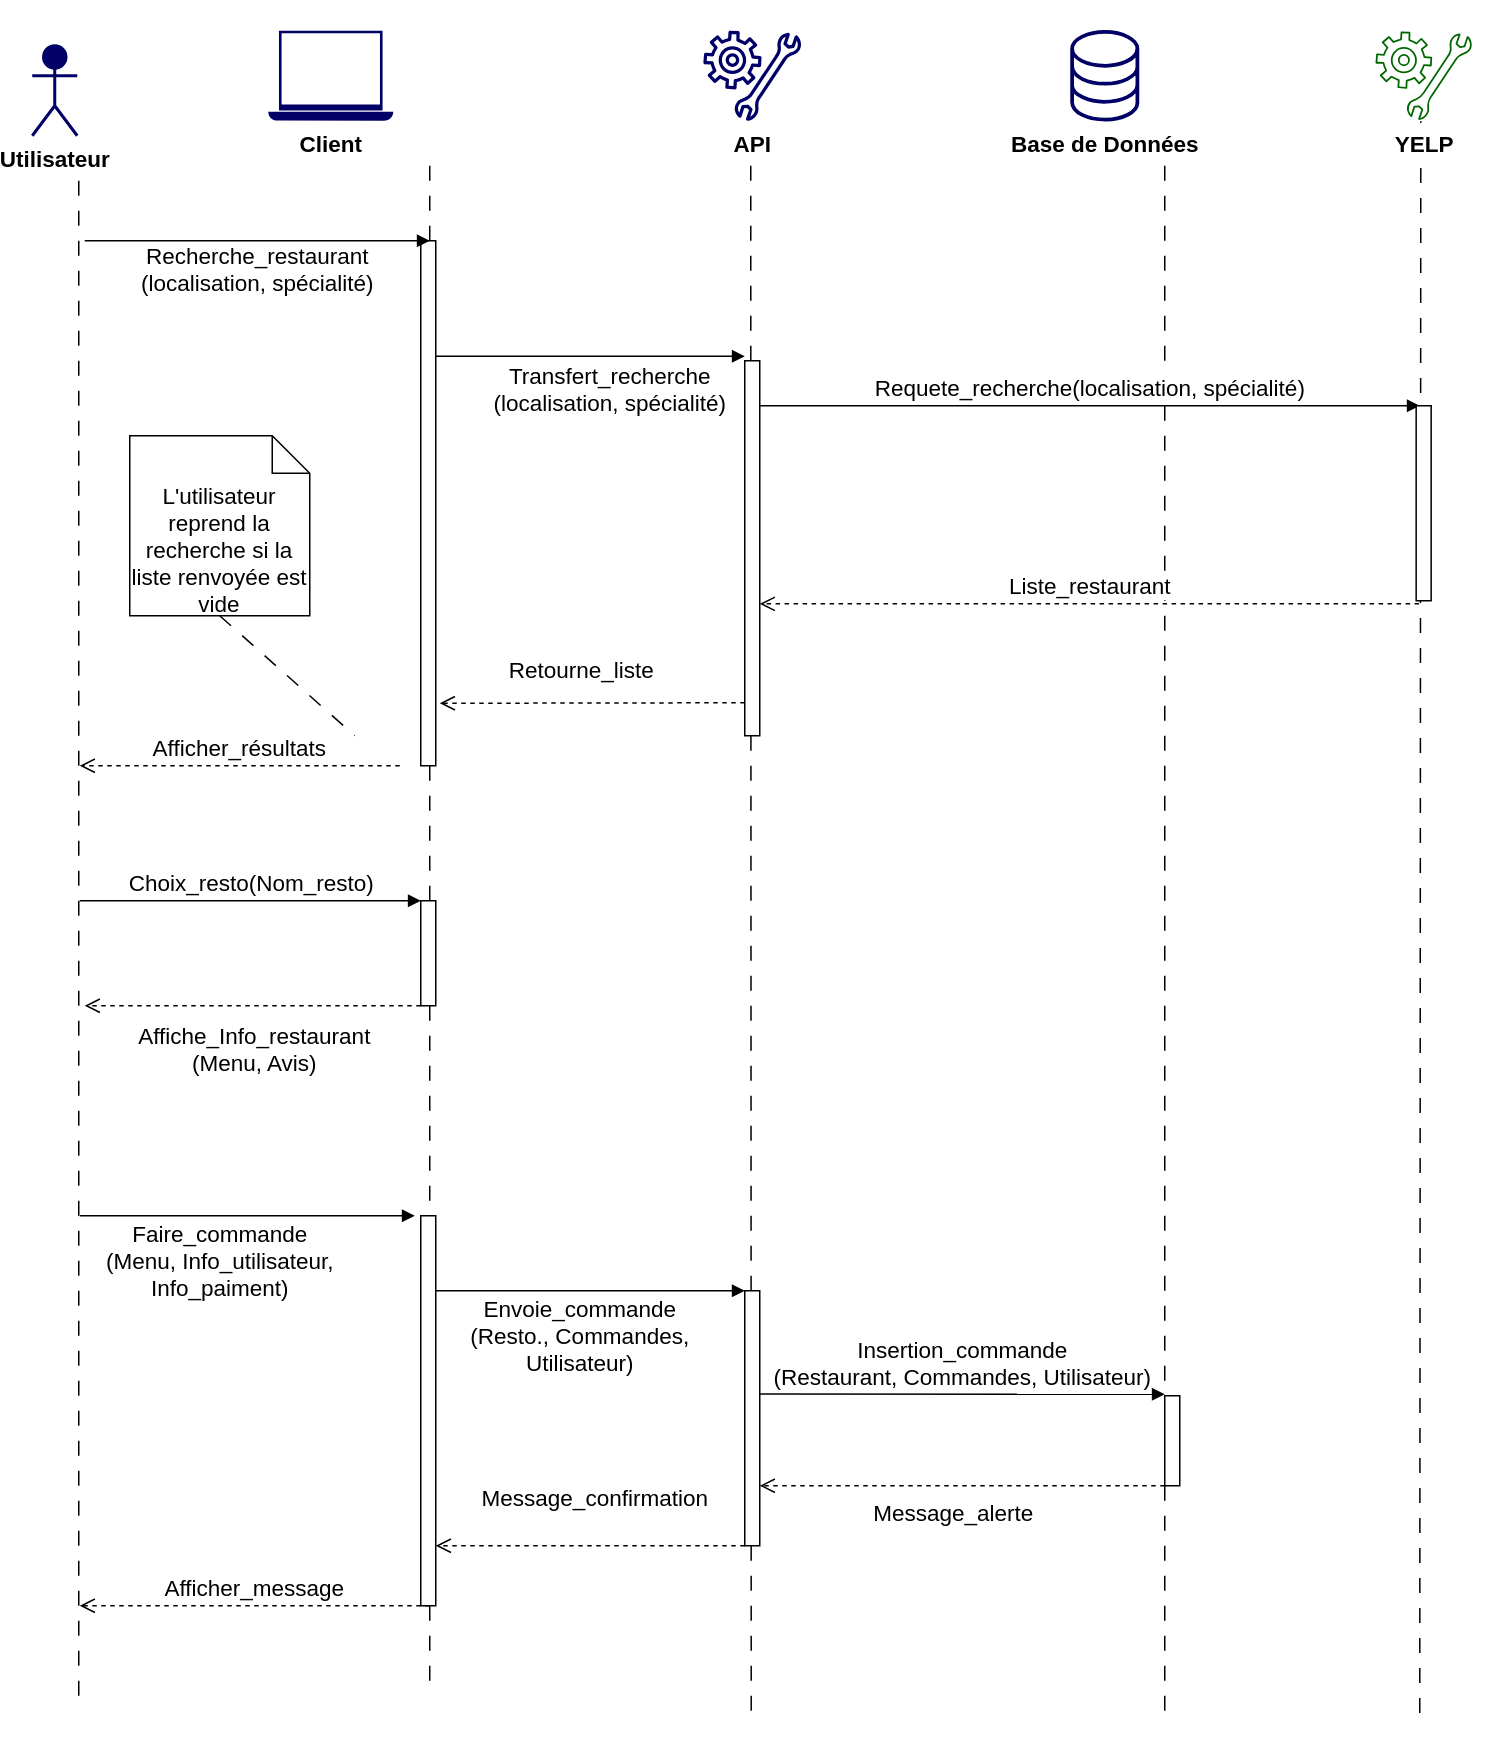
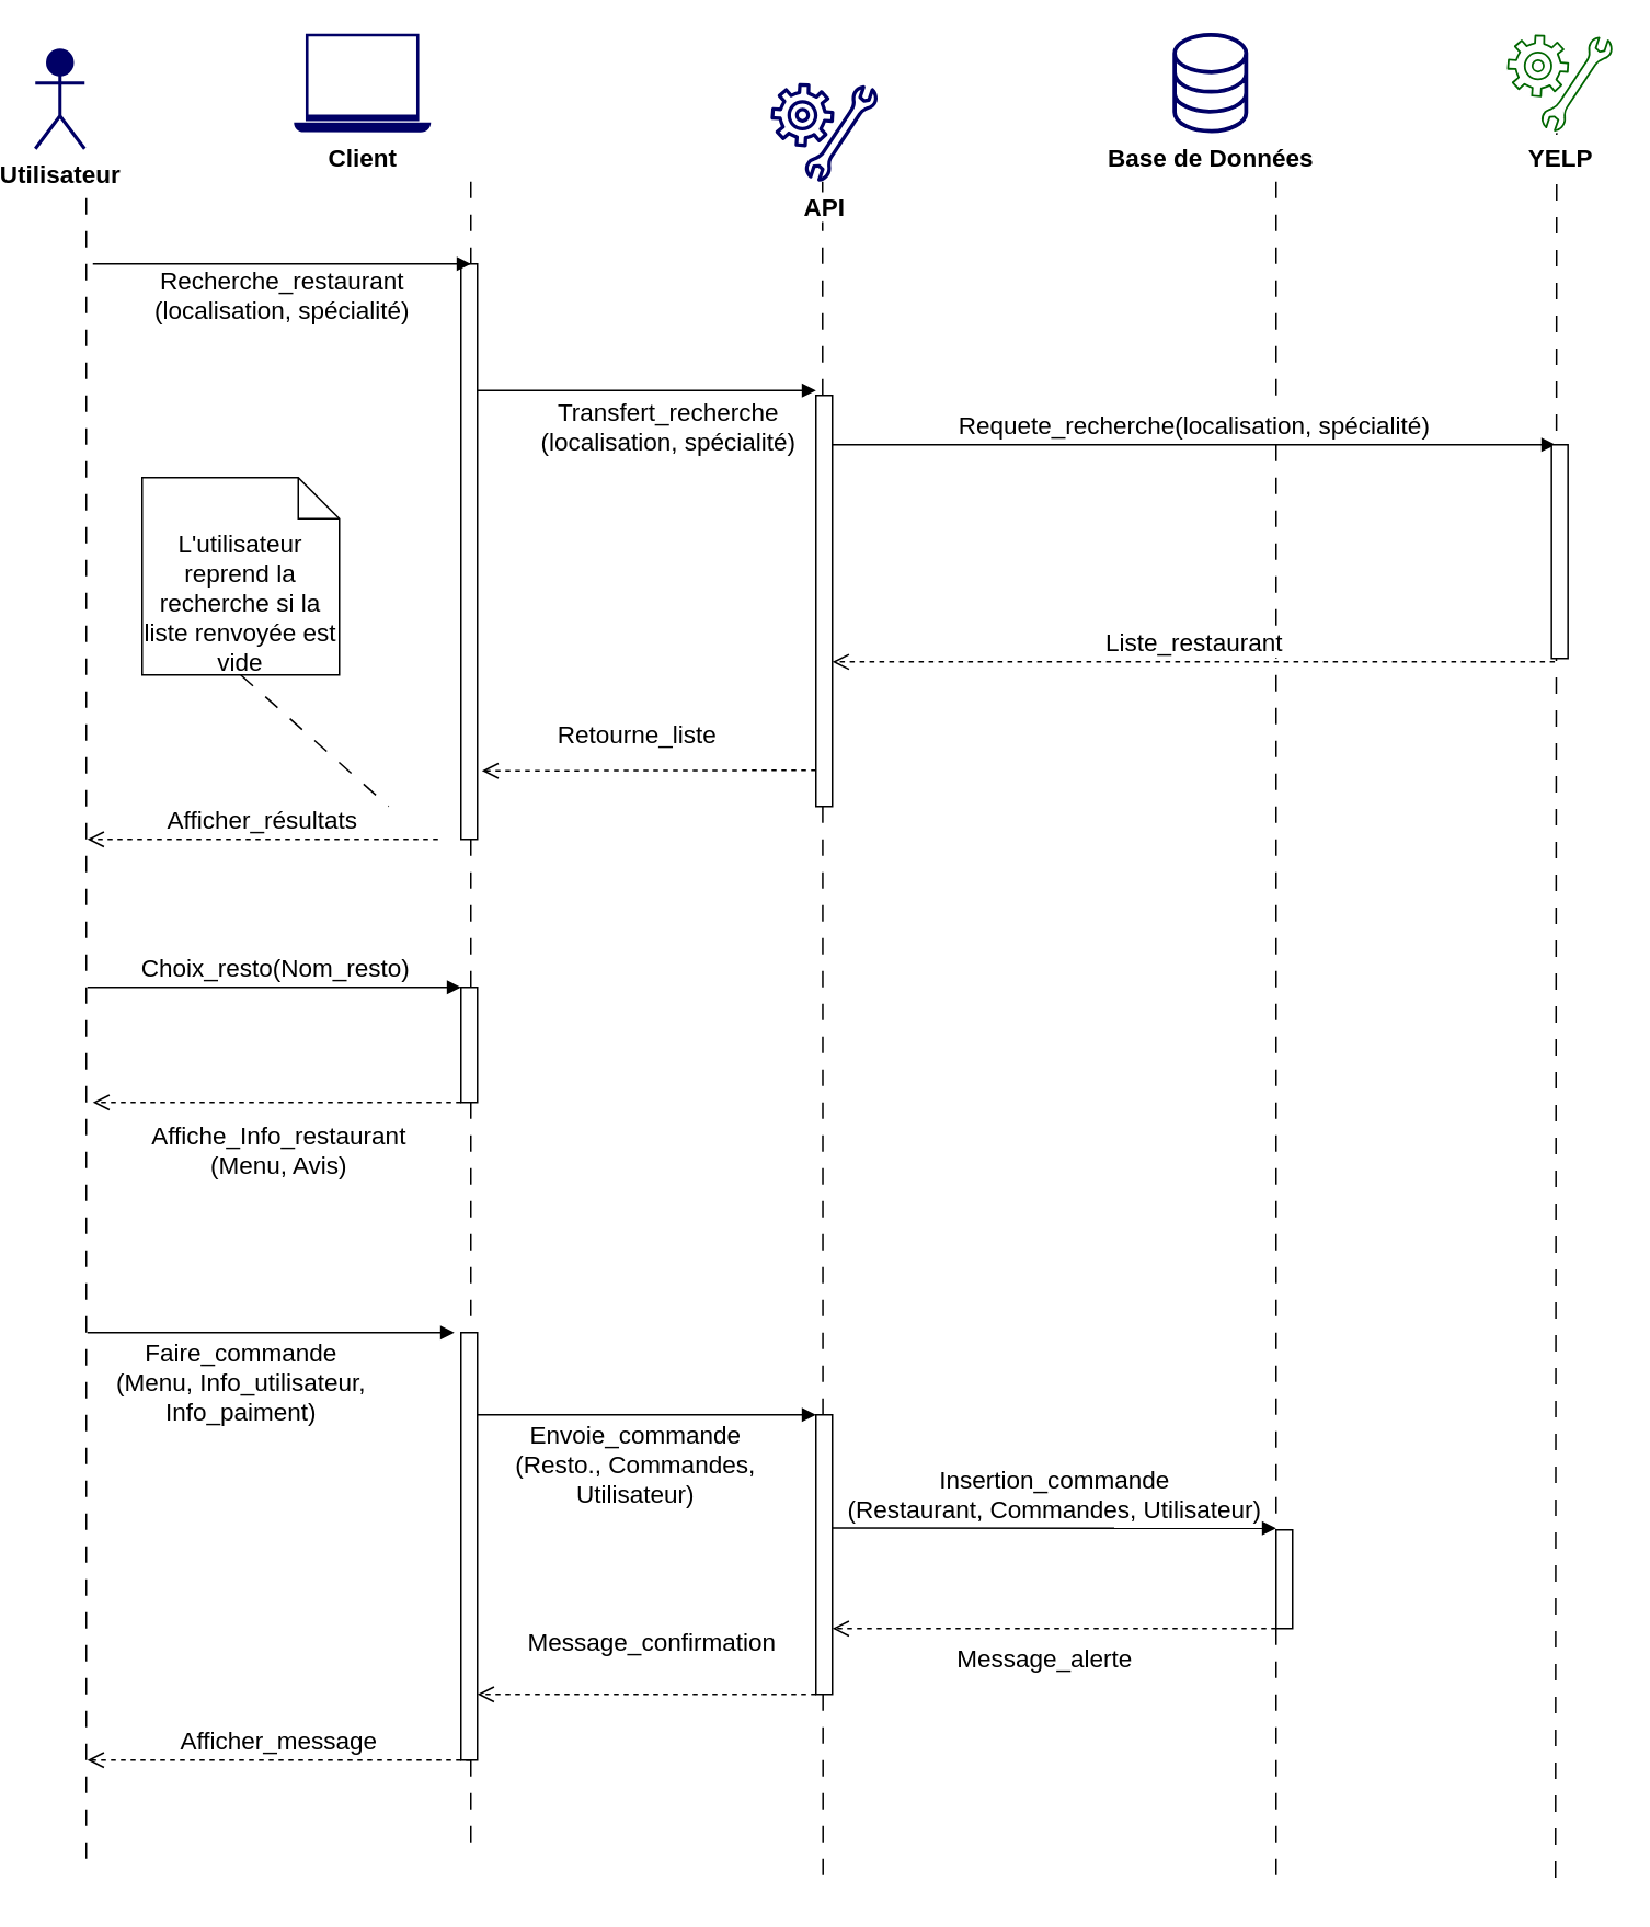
  <mxCell id="0" />
  <mxCell id="1" parent="0" />
  <mxCell id="2" value="" style="endArrow=none;startArrow=none;endFill=0;startFill=0;endSize=8;html=1;verticalAlign=bottom;dashed=1;labelBackgroundColor=none;dashPattern=10 10;fontSize=15;" parent="1" edge="1"><mxGeometry width="160" relative="1" as="geometry"><mxPoint x="51" y="120" as="sourcePoint" /><mxPoint x="51" y="1140" as="targetPoint" /></mxGeometry></mxCell>
  <mxCell id="3" value="" style="endArrow=none;startArrow=none;endFill=0;startFill=0;endSize=8;html=1;verticalAlign=bottom;dashed=1;labelBackgroundColor=none;dashPattern=10 10;fontSize=15;" parent="1" edge="1"><mxGeometry width="160" relative="1" as="geometry"><mxPoint x="285" y="110" as="sourcePoint" /><mxPoint x="285" y="1130" as="targetPoint" /></mxGeometry></mxCell>
  <mxCell id="4" value="&lt;span style=&quot;background-color: rgb(255, 255, 255); font-size: 15px;&quot;&gt;Utilisateur&lt;/span&gt;" style="shape=umlActor;verticalLabelPosition=bottom;verticalAlign=top;html=1;fontColor=#000000;strokeColor=#000066;fillColor=#000066;strokeWidth=2;fontSize=15;fontStyle=1" parent="1" vertex="1"><mxGeometry x="20" y="30" width="30" height="60" as="geometry" /></mxCell>
  <mxCell id="5" value="" style="endArrow=none;startArrow=none;endFill=0;startFill=0;endSize=8;html=1;verticalAlign=bottom;dashed=1;labelBackgroundColor=none;dashPattern=10 10;fontSize=15;" parent="1" edge="1"><mxGeometry width="160" relative="1" as="geometry"><mxPoint x="499" y="110" as="sourcePoint" /><mxPoint x="499.31" y="1140.98" as="targetPoint" /></mxGeometry></mxCell>
  <mxCell id="6" value="" style="endArrow=none;startArrow=none;endFill=0;startFill=0;endSize=8;html=1;verticalAlign=bottom;dashed=1;labelBackgroundColor=none;dashPattern=10 10;fontSize=15;" parent="1" edge="1"><mxGeometry width="160" relative="1" as="geometry"><mxPoint x="775" y="110" as="sourcePoint" /><mxPoint x="775" y="1140" as="targetPoint" /></mxGeometry></mxCell>
  <mxCell id="7" value="Base de Données" style="pointerEvents=1;shadow=0;dashed=0;html=1;aspect=fixed;labelPosition=center;verticalLabelPosition=bottom;verticalAlign=top;align=center;outlineConnect=0;shape=mxgraph.vvd.storage;fillColor=#000066;strokeColor=#000066;fontSize=15;labelBackgroundColor=#ffffff;fontStyle=1" parent="1" vertex="1"><mxGeometry x="712.5" y="20" width="45" height="60" as="geometry" /></mxCell>
- <mxCell id="8" value="API" style="pointerEvents=1;shadow=0;dashed=0;html=1;strokeColor=none;aspect=fixed;labelPosition=center;verticalLabelPosition=bottom;verticalAlign=top;align=center;outlineConnect=0;shape=mxgraph.vvd.guest_agent_customization;fillColor=#000066;fontSize=15;labelBackgroundColor=#ffffff;fontStyle=1" parent="1" vertex="1"><mxGeometry x="467.39" y="20" width="65.22" height="60" as="geometry" /></mxCell>
+ <mxCell id="8" value="API" style="pointerEvents=1;shadow=0;dashed=0;html=1;strokeColor=none;aspect=fixed;labelPosition=center;verticalLabelPosition=bottom;verticalAlign=top;align=center;outlineConnect=0;shape=mxgraph.vvd.guest_agent_customization;fillColor=#000066;fontSize=15;labelBackgroundColor=#ffffff;fontStyle=1" parent="1" vertex="1"><mxGeometry x="467.39" y="50" width="65.22" height="60" as="geometry" /></mxCell>
  <mxCell id="9" value="" style="endArrow=none;startArrow=none;endFill=0;startFill=0;endSize=8;html=1;verticalAlign=bottom;dashed=1;labelBackgroundColor=none;dashPattern=10 10;fontSize=15;exitX=0.471;exitY=0.858;exitDx=0;exitDy=0;exitPerimeter=0;" parent="1" edge="1"><mxGeometry width="160" relative="1" as="geometry"><mxPoint x="945.719" y="71.48" as="sourcePoint" /><mxPoint x="945" y="1150" as="targetPoint" /></mxGeometry></mxCell>
  <mxCell id="10" value="YELP" style="pointerEvents=1;shadow=0;dashed=0;html=1;aspect=fixed;labelPosition=center;verticalLabelPosition=bottom;verticalAlign=top;align=center;outlineConnect=0;shape=mxgraph.vvd.guest_agent_customization;fontSize=15;fillColor=#006600;strokeColor=#FFFFFF;labelBackgroundColor=#ffffff;fontStyle=1" parent="1" vertex="1"><mxGeometry x="915" y="20" width="65.22" height="60" as="geometry" /></mxCell>
  <mxCell id="11" value="" style="html=1;points=[];perimeter=orthogonalPerimeter;labelBackgroundColor=#ffffff;fontSize=15;strokeColor=#000000;strokeWidth=1;fillColor=#FFFFFF;" parent="1" vertex="1"><mxGeometry x="279" y="160" width="10" height="350" as="geometry" /></mxCell>
  <mxCell id="12" value="" style="html=1;points=[];perimeter=orthogonalPerimeter;labelBackgroundColor=#ffffff;fontSize=15;strokeColor=#000000;strokeWidth=1;fillColor=#FFFFFF;" parent="1" vertex="1"><mxGeometry x="495" y="240" width="10" height="250" as="geometry" /></mxCell>
  <mxCell id="13" value="Recherche_restaurant&lt;br style=&quot;font-size: 15px;&quot;&gt;(localisation, spécialité)" style="html=1;verticalAlign=bottom;endArrow=block;fontSize=15;" parent="1" edge="1"><mxGeometry y="-40" width="80" relative="1" as="geometry"><mxPoint x="55" y="160" as="sourcePoint" /><mxPoint x="285" y="160" as="targetPoint" /><mxPoint as="offset" /></mxGeometry></mxCell>
  <mxCell id="14" value="Transfert_recherche&lt;br style=&quot;font-size: 15px;&quot;&gt;(localisation, spécialité)" style="html=1;verticalAlign=bottom;endArrow=block;fontSize=15;exitX=0.986;exitY=0.22;exitDx=0;exitDy=0;exitPerimeter=0;" parent="1" edge="1" source="11"><mxGeometry x="0.127" y="-43" width="80" relative="1" as="geometry"><mxPoint x="365" y="170" as="sourcePoint" /><mxPoint x="495" y="237" as="targetPoint" /><mxPoint as="offset" /><Array as="points" /></mxGeometry></mxCell>
  <mxCell id="15" value="Requete_recherche(localisation, spécialité)" style="html=1;verticalAlign=bottom;endArrow=block;fontSize=15;" parent="1" edge="1"><mxGeometry width="80" relative="1" as="geometry"><mxPoint x="505" y="270" as="sourcePoint" /><mxPoint x="945" y="270" as="targetPoint" /></mxGeometry></mxCell>
  <mxCell id="16" value="" style="html=1;points=[];perimeter=orthogonalPerimeter;labelBackgroundColor=#ffffff;fontSize=15;strokeColor=#000000;strokeWidth=1;fillColor=#FFFFFF;" parent="1" vertex="1"><mxGeometry x="942.61" y="270" width="10" height="130" as="geometry" /></mxCell>
  <mxCell id="17" value="Liste_restaurant" style="html=1;verticalAlign=bottom;endArrow=open;dashed=1;endSize=8;fontSize=15;exitX=0.196;exitY=1.016;exitDx=0;exitDy=0;exitPerimeter=0;" parent="1" source="16" target="12" edge="1"><mxGeometry relative="1" as="geometry"><mxPoint x="1235" y="210" as="sourcePoint" /><mxPoint x="1155" y="210" as="targetPoint" /></mxGeometry></mxCell>
  <mxCell id="18" value="Retourne_liste" style="html=1;verticalAlign=bottom;endArrow=open;dashed=1;endSize=8;fontSize=15;entryX=1.271;entryY=0.881;entryDx=0;entryDy=0;entryPerimeter=0;" parent="1" edge="1" target="11"><mxGeometry x="0.071" y="-10" relative="1" as="geometry"><mxPoint x="495" y="468" as="sourcePoint" /><mxPoint x="295" y="470" as="targetPoint" /><Array as="points" /><mxPoint as="offset" /></mxGeometry></mxCell>
  <mxCell id="19" value="Afficher_résultats" style="html=1;verticalAlign=bottom;endArrow=open;dashed=1;endSize=8;fontSize=15;" parent="1" edge="1"><mxGeometry relative="1" as="geometry"><mxPoint x="265" y="510" as="sourcePoint" /><mxPoint x="51.66" y="510" as="targetPoint" /></mxGeometry></mxCell>
  <mxCell id="20" value="Choix_resto(Nom_resto)" style="html=1;verticalAlign=bottom;endArrow=block;fontSize=15;" parent="1" edge="1" target="32"><mxGeometry width="80" relative="1" as="geometry"><mxPoint x="51.66" y="600" as="sourcePoint" /><mxPoint x="284" y="597" as="targetPoint" /></mxGeometry></mxCell>
  <mxCell id="21" value="" style="html=1;points=[];perimeter=orthogonalPerimeter;labelBackgroundColor=#ffffff;fontSize=15;strokeColor=#000000;strokeWidth=1;fillColor=#FFFFFF;" parent="1" vertex="1"><mxGeometry x="279" y="810" width="10" height="260" as="geometry" /></mxCell>
  <mxCell id="22" value="Envoie_commande&lt;br style=&quot;font-size: 15px&quot;&gt;(Resto., Commandes, &lt;br&gt;Utilisateur)" style="html=1;verticalAlign=bottom;endArrow=block;fontSize=15;" parent="1" edge="1"><mxGeometry x="-0.068" y="-60" width="80" relative="1" as="geometry"><mxPoint x="289.01" y="860" as="sourcePoint" /><mxPoint x="495" y="860" as="targetPoint" /><mxPoint as="offset" /></mxGeometry></mxCell>
  <mxCell id="23" value="" style="html=1;points=[];perimeter=orthogonalPerimeter;labelBackgroundColor=#ffffff;fontSize=15;strokeColor=#000000;strokeWidth=1;fillColor=#FFFFFF;" parent="1" vertex="1"><mxGeometry x="495" y="860" width="10" height="170" as="geometry" /></mxCell>
  <mxCell id="24" value="Insertion_commande&lt;br style=&quot;font-size: 15px;&quot;&gt;(Restaurant, Commandes, Utilisateur)" style="html=1;verticalAlign=bottom;endArrow=block;fontSize=15;" parent="1" edge="1"><mxGeometry width="80" relative="1" as="geometry"><mxPoint x="505" y="928.82" as="sourcePoint" /><mxPoint x="775" y="929" as="targetPoint" /></mxGeometry></mxCell>
  <mxCell id="25" value="Faire_commande&lt;br style=&quot;font-size: 15px&quot;&gt;(Menu, Info_utilisateur, &lt;br&gt;Info_paiment)" style="html=1;verticalAlign=bottom;endArrow=block;fontSize=15;" parent="1" edge="1"><mxGeometry x="-0.164" y="-60" width="80" relative="1" as="geometry"><mxPoint x="51.66" y="810" as="sourcePoint" /><mxPoint x="275" y="810" as="targetPoint" /><mxPoint as="offset" /></mxGeometry></mxCell>
  <mxCell id="26" value="" style="html=1;points=[];perimeter=orthogonalPerimeter;labelBackgroundColor=#ffffff;fontSize=15;strokeColor=#000000;strokeWidth=1;fillColor=#FFFFFF;" parent="1" vertex="1"><mxGeometry x="775" y="930" width="10" height="60" as="geometry" /></mxCell>
  <mxCell id="27" value="Message_alerte" style="html=1;verticalAlign=bottom;endArrow=open;dashed=1;endSize=8;fontSize=15;" parent="1" edge="1"><mxGeometry x="0.044" y="30" relative="1" as="geometry"><mxPoint x="775" y="990" as="sourcePoint" /><mxPoint x="505" y="990" as="targetPoint" /><Array as="points" /><mxPoint as="offset" /></mxGeometry></mxCell>
  <mxCell id="28" value="Message_confirmation" style="html=1;verticalAlign=bottom;endArrow=open;dashed=1;endSize=8;fontSize=15;" parent="1" edge="1"><mxGeometry x="-0.029" y="-20" relative="1" as="geometry"><mxPoint x="495" y="1030" as="sourcePoint" /><mxPoint x="289.01" y="1030" as="targetPoint" /><Array as="points" /><mxPoint as="offset" /></mxGeometry></mxCell>
  <mxCell id="29" value="Afficher_message" style="html=1;verticalAlign=bottom;endArrow=open;dashed=1;endSize=8;fontSize=15;" parent="1" edge="1"><mxGeometry relative="1" as="geometry"><mxPoint x="285" y="1070" as="sourcePoint" /><mxPoint x="51.66" y="1070" as="targetPoint" /></mxGeometry></mxCell>
  <mxCell id="30" value="L'utilisateur reprend la recherche si la liste renvoyée est vide" style="shape=note2;boundedLbl=1;whiteSpace=wrap;html=1;size=25;verticalAlign=top;align=center;fontSize=15;" parent="1" vertex="1"><mxGeometry x="85" y="290" width="120" height="120" as="geometry" /></mxCell>
  <mxCell id="31" value="" style="endArrow=none;startArrow=none;endFill=0;startFill=0;endSize=8;html=1;verticalAlign=bottom;dashed=1;labelBackgroundColor=none;dashPattern=10 10;fontSize=15;exitX=0.5;exitY=1;exitDx=0;exitDy=0;exitPerimeter=0;" parent="1" source="30" edge="1"><mxGeometry width="160" relative="1" as="geometry"><mxPoint x="265" y="450" as="sourcePoint" /><mxPoint x="235" y="490" as="targetPoint" /></mxGeometry></mxCell>
  <mxCell id="32" value="" style="html=1;points=[];perimeter=orthogonalPerimeter;fontSize=15;align=center;" parent="1" vertex="1"><mxGeometry x="279.01" y="600" width="10" height="70" as="geometry" /></mxCell>
  <mxCell id="33" value="Affiche_Info_restaurant&lt;br&gt;(Menu, Avis)" style="html=1;verticalAlign=bottom;endArrow=open;dashed=1;endSize=8;fontSize=15;" parent="1" edge="1" source="32"><mxGeometry y="50" relative="1" as="geometry"><mxPoint x="275" y="670" as="sourcePoint" /><mxPoint x="55" y="670" as="targetPoint" /><mxPoint x="1" as="offset" /></mxGeometry></mxCell>
  <mxCell id="34" value="Client" style="pointerEvents=1;shadow=0;dashed=0;html=1;strokeColor=none;aspect=fixed;labelPosition=center;verticalLabelPosition=bottom;verticalAlign=top;align=center;outlineConnect=0;shape=mxgraph.vvd.laptop;fillColor=#000066;fontSize=15;fontStyle=1" vertex="1" parent="1"><mxGeometry x="177.34" y="20" width="83.33" height="60" as="geometry" /></mxCell>
